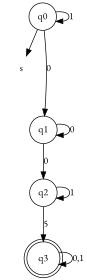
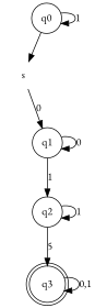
  digraph {
    fontname="EB Garamond"
    rankdir=TB
    node [fontname="EB Garamond" shape=circle]
    edge [fontname="EB Garamond"]
    s [shape=none]
    q0
    q1
    q3 [shape=doublecircle]
    q2
    q0 -> s
    q0 -> q0 [label=1]
-   q0 -> q1 [label=0]
+   s -> q1 [label=0]
    q1 -> q1 [label=0]
-   q1 -> q2 [label=0]
+   q1 -> q2 [label=1]
    q3 -> q3 [label="0,1"]
    q2 -> q3 [label=5]
    q2 -> q2 [label=1]
  }
